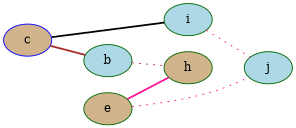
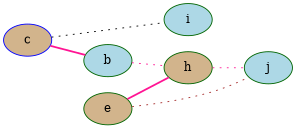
  graph {
    rankdir=LR
    node [color=darkgreen fillcolor=tan style=filled]
    edge [color=deeppink style=dotted]
    c [color=blue]
    i [fillcolor=lightblue]
    b [fillcolor=lightblue]
    j [fillcolor=lightblue]
    e
    h
-   c -- i [color=black style=bold]
-   c -- b [color=brown style=bold]
-   b -- h [color=brown]
-   e -- j
+   c -- i [color=black]
+   c -- b [style=bold]
+   b -- h
+   e -- j [color=brown]
    e -- h [style=bold]
-   i -- j
+   h -- j
  }
